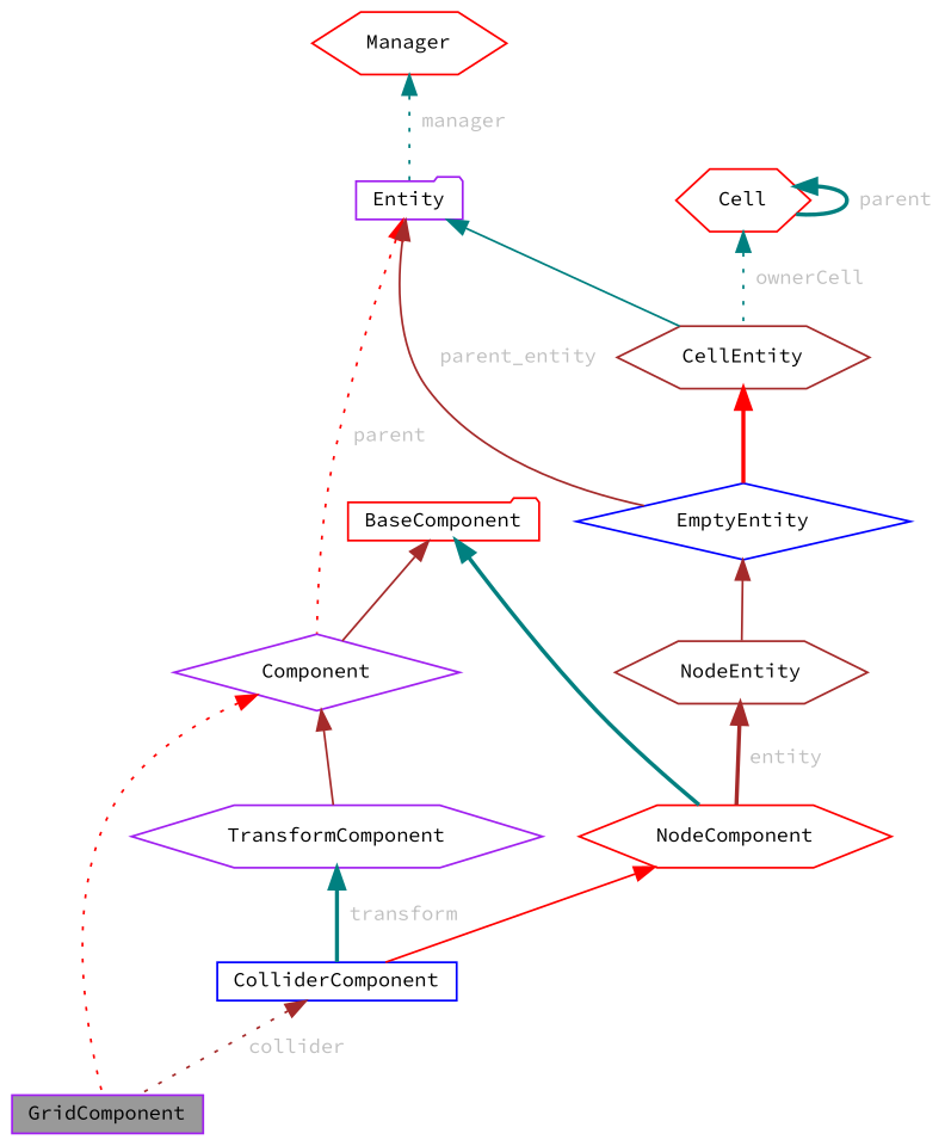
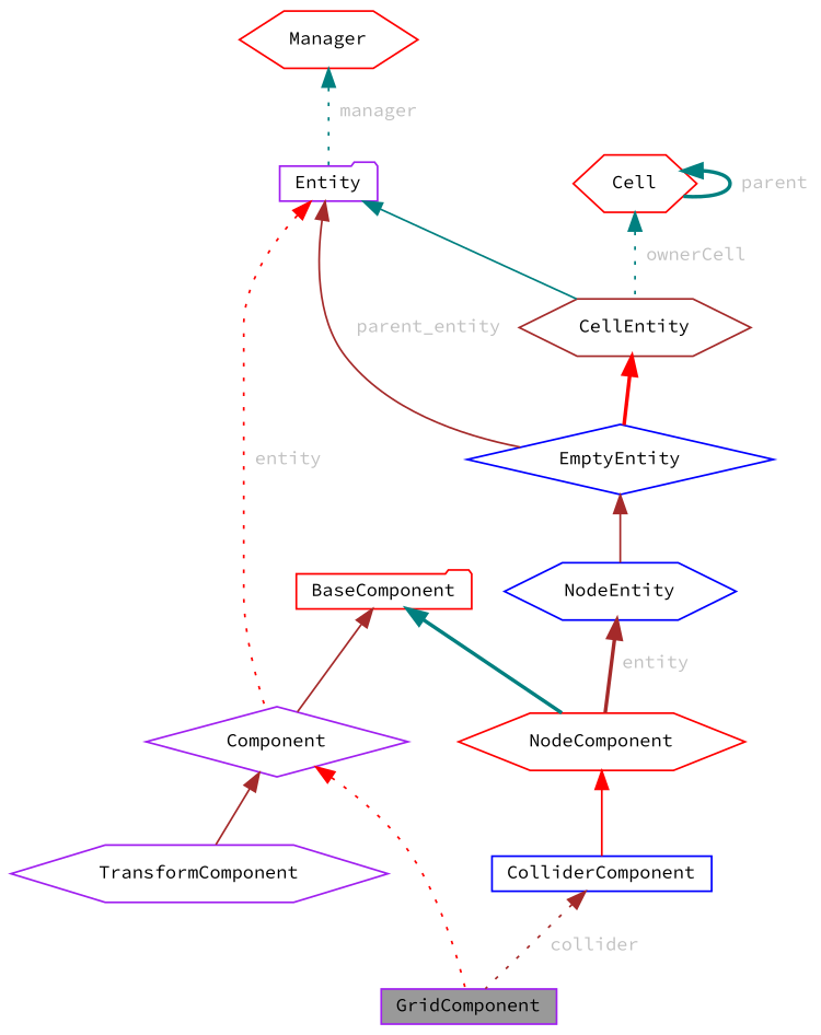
  digraph {
    fontname="Source Code Pro"
    node [color=purple fillcolor=white fontname="Source Code Pro" fontsize=10 shape=hexagon style=filled]
    edge [color=brown dir=back fontname="Source Code Pro" fontsize=10 labelfontname=Helvetica labelfontsize=10 style=solid]
    n1 [fillcolor=grey60 fontcolor=black height=0.2 label=GridComponent shape=box width=0.4]
    n2 [height=0.2 label=Component shape=diamond width=0.4]
    n3 [height=0.2 label=TransformComponent width=0.4]
    n4 [color=blue height=0.2 label=ColliderComponent shape=box width=0.4]
    n5 [color=red height=0.2 label=BaseComponent shape=folder width=0.4]
    n6 [color=red height=0.2 label=NodeComponent width=0.4]
    n7 [height=0.2 label=Entity shape=folder width=0.4]
    n8 [color=blue height=0.2 label=EmptyEntity shape=diamond width=0.4]
    n9 [color=brown height=0.2 label=CellEntity width=0.4]
-   n10 [color=brown height=0.2 label=NodeEntity width=0.4]
+   n10 [color=blue height=0.2 label=NodeEntity width=0.4]
    n11 [color=red height=0.2 label=Manager width=0.4]
    n12 [color=red height=0.2 label=Cell width=0.4]
    n2 -> n1 [color=red style=dotted]
    n2 -> n3
-   n3 -> n4 [color=teal fontcolor=grey label=" transform" style=bold]
    n4 -> n1 [fontcolor=grey label=" collider" style=dotted]
    n5 -> n2
    n5 -> n6 [color=teal style=bold]
    n6 -> n4 [color=red]
-   n7 -> n2 [color=red fontcolor=grey label=" parent" style=dotted]
+   n7 -> n2 [color=red fontcolor=grey label=" entity" style=dotted]
    n7 -> n8 [fontcolor=grey label=" parent_entity"]
    n7 -> n9 [color=teal]
    n8 -> n10
    n9 -> n8 [color=red style=bold]
    n10 -> n6 [fontcolor=grey label=" entity" style=bold]
    n11 -> n7 [color=teal fontcolor=grey label=" manager" style=dotted]
    n12 -> n9 [color=teal fontcolor=grey label=" ownerCell" style=dotted]
    n12 -> n12 [color=teal fontcolor=grey label=" parent" style=bold]
  }
